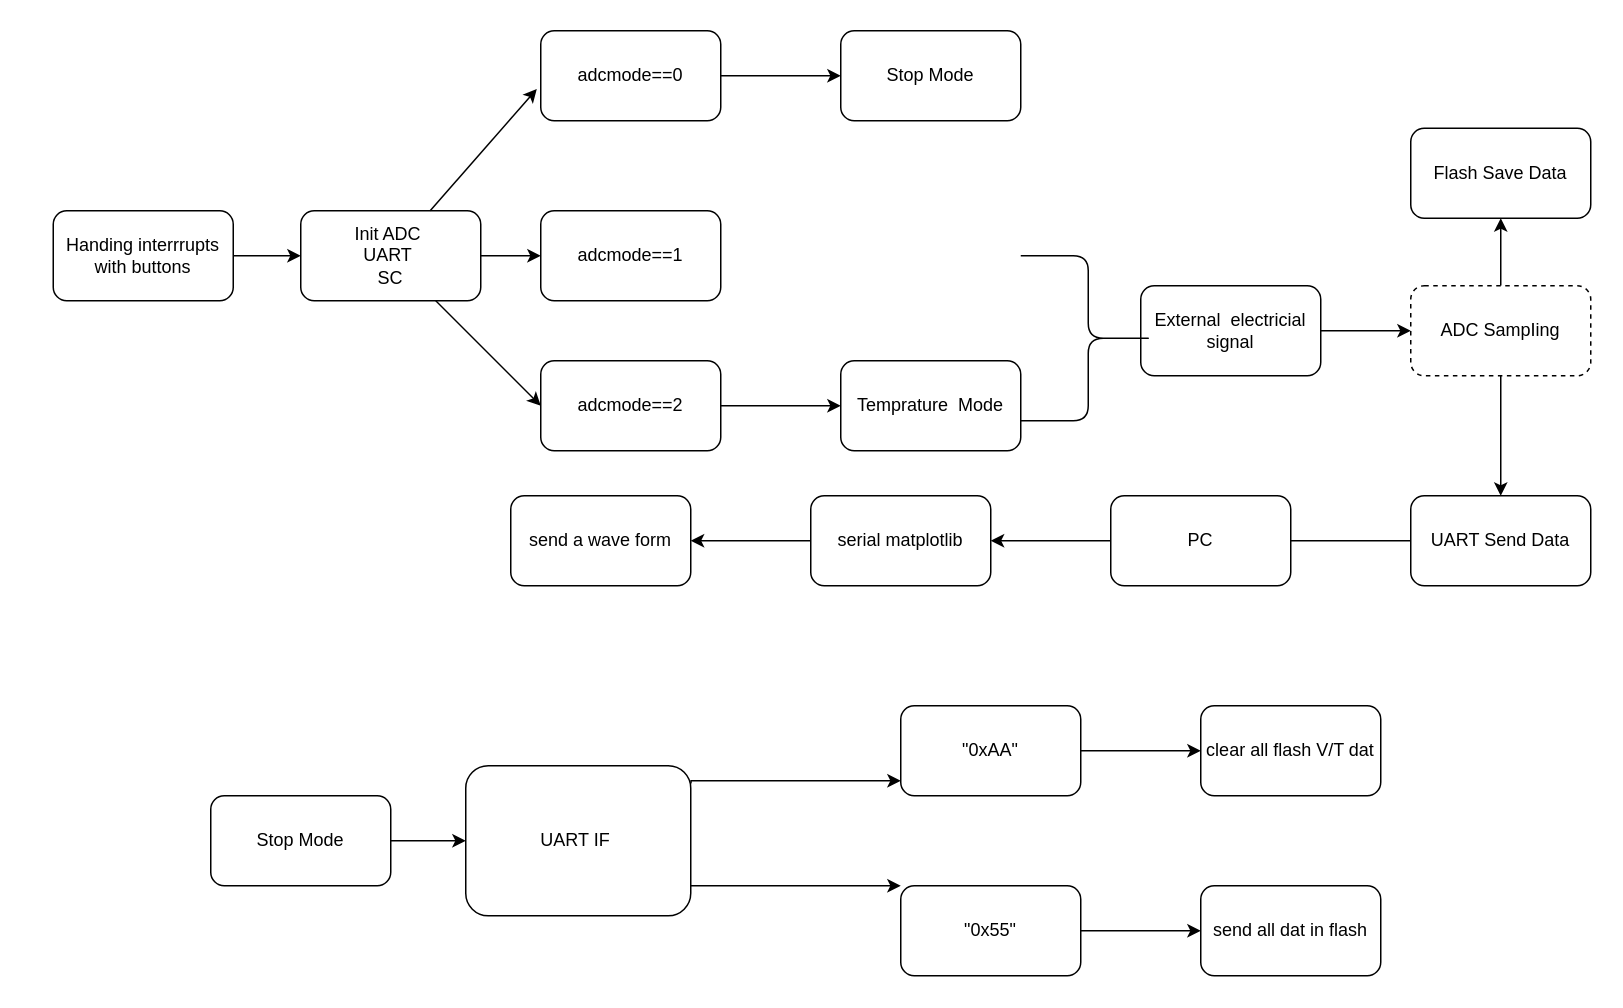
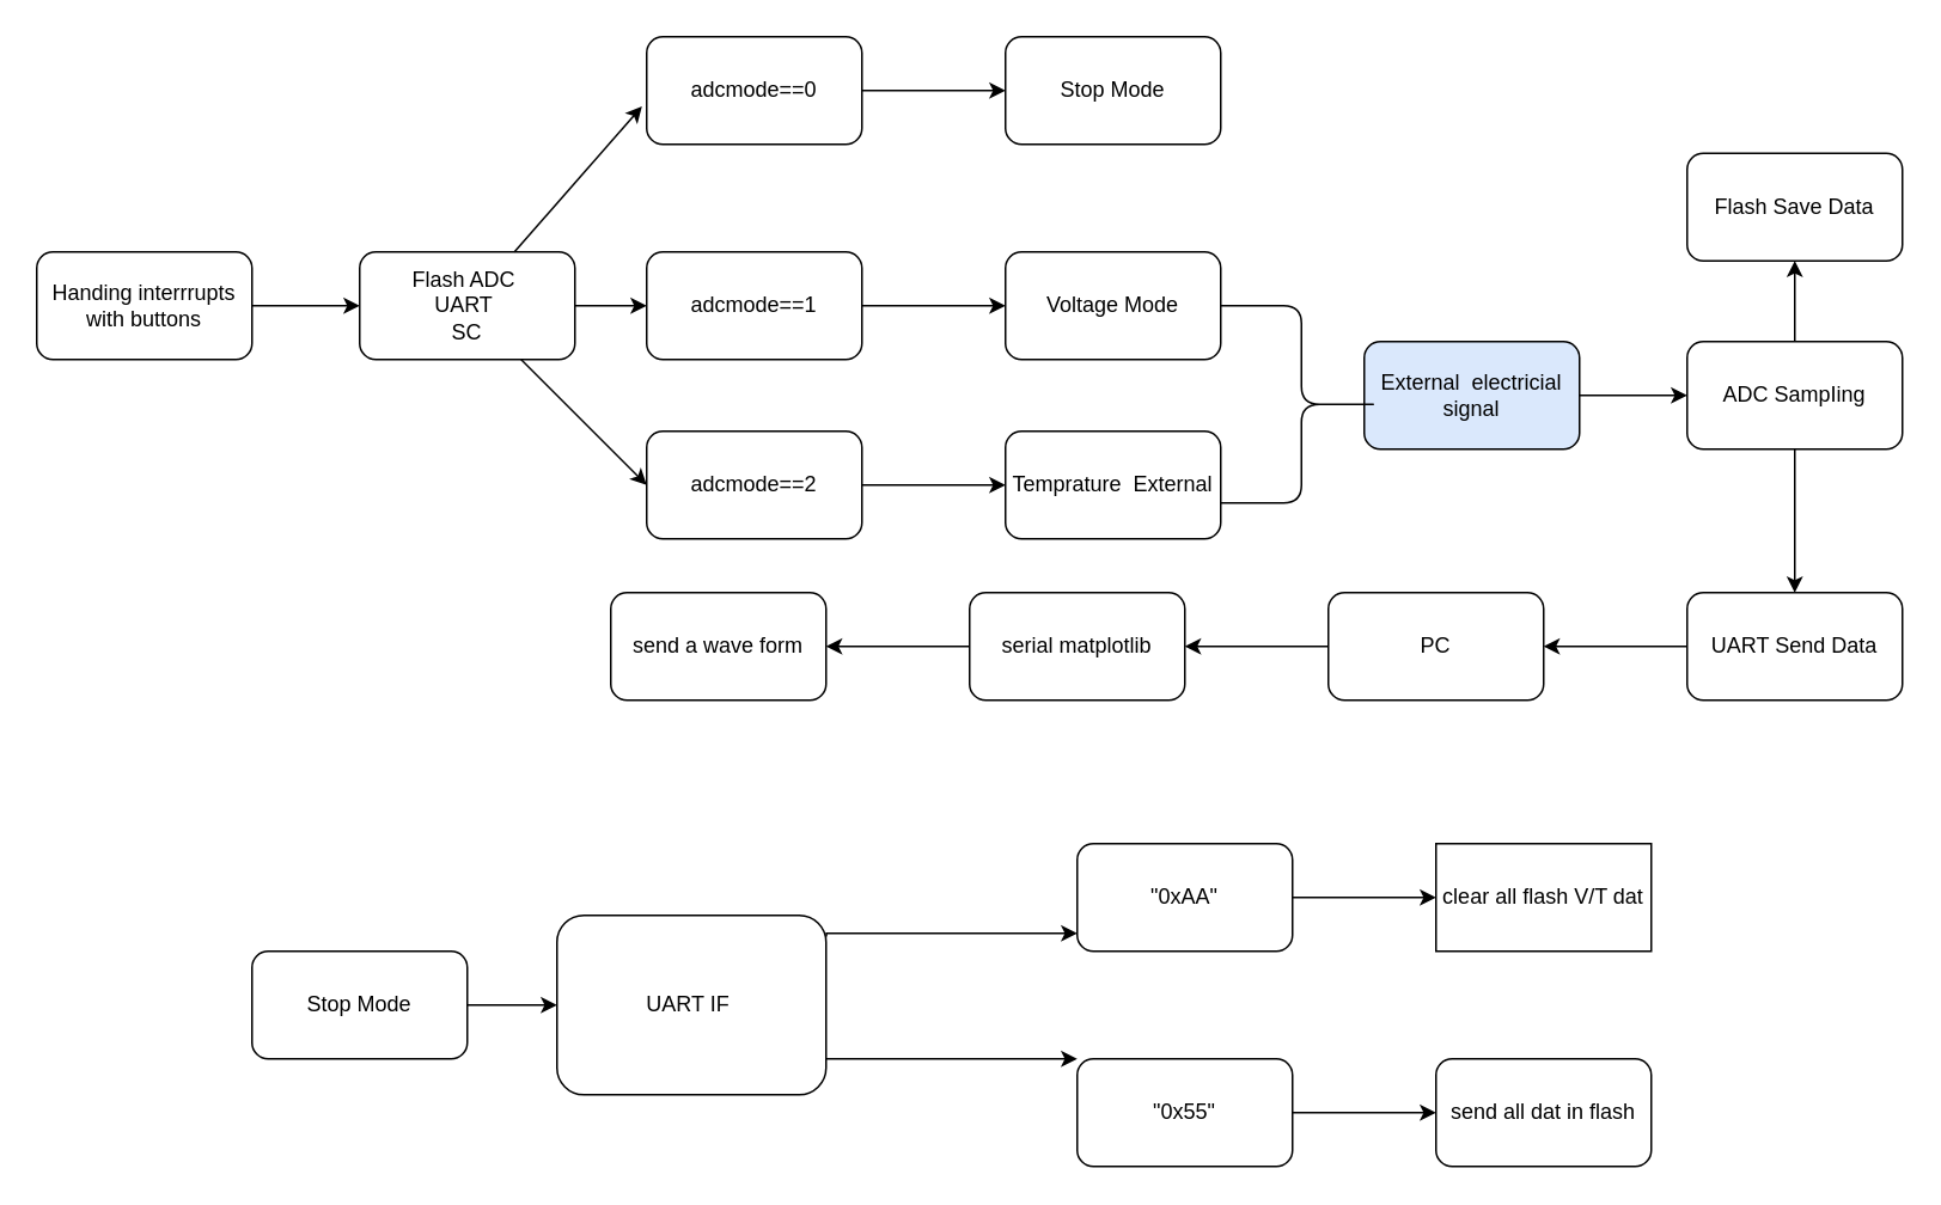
  <mxCell id="0" />
  <mxCell id="1" parent="0" />
  <mxCell id="2" value="" style="edgeStyle=orthogonalEdgeStyle;rounded=0;orthogonalLoop=1;jettySize=auto;html=1;" edge="1" parent="1" source="3" target="5"><mxGeometry relative="1" as="geometry" /></mxCell>
- <mxCell id="3" value="Handing interrrupts with buttons" style="rounded=1;whiteSpace=wrap;html=1;" vertex="1" parent="1"><mxGeometry x="35" y="140" width="120" height="60" as="geometry" /></mxCell>
+ <mxCell id="3" value="Handing interrrupts with buttons" style="rounded=1;whiteSpace=wrap;html=1;" vertex="1" parent="1"><mxGeometry x="20" y="140" width="120" height="60" as="geometry" /></mxCell>
  <mxCell id="4" style="edgeStyle=orthogonalEdgeStyle;rounded=0;orthogonalLoop=1;jettySize=auto;html=1;" edge="1" parent="1" source="5" target="14"><mxGeometry relative="1" as="geometry"><Array as="points" /></mxGeometry></mxCell>
- <mxCell id="5" value="Init ADC&amp;nbsp;&lt;br&gt;UART&amp;nbsp;&lt;br&gt;SC&lt;br&gt;" style="whiteSpace=wrap;html=1;rounded=1;" vertex="1" parent="1"><mxGeometry x="200" y="140" width="120" height="60" as="geometry" /></mxCell>
+ <mxCell id="5" value="Flash ADC&amp;nbsp;&lt;br&gt;UART&amp;nbsp;&lt;br&gt;SC&lt;br&gt;" style="whiteSpace=wrap;html=1;rounded=1;" vertex="1" parent="1"><mxGeometry x="200" y="140" width="120" height="60" as="geometry" /></mxCell>
+ <mxCell id="6" value="Voltage Mode" style="whiteSpace=wrap;html=1;rounded=1;" vertex="1" parent="1"><mxGeometry y="140" width="120" height="60" as="geometry" x="560" /></mxCell>
  <mxCell id="7" value="" style="edgeStyle=orthogonalEdgeStyle;rounded=0;orthogonalLoop=1;jettySize=auto;html=1;" edge="1" parent="1" source="8" target="9"><mxGeometry relative="1" as="geometry" /></mxCell>
  <mxCell id="8" value="adcmode==2" style="rounded=1;whiteSpace=wrap;html=1;" vertex="1" parent="1"><mxGeometry x="360" y="240" width="120" height="60" as="geometry" /></mxCell>
- <mxCell id="9" value="Temprature&amp;nbsp; Mode" style="whiteSpace=wrap;html=1;rounded=1;" vertex="1" parent="1"><mxGeometry y="240" width="120" height="60" as="geometry" x="560" /></mxCell>
+ <mxCell id="9" value="Temprature&amp;nbsp; External" style="whiteSpace=wrap;html=1;rounded=1;" vertex="1" parent="1"><mxGeometry y="240" width="120" height="60" as="geometry" x="560" /></mxCell>
  <mxCell id="10" style="edgeStyle=orthogonalEdgeStyle;rounded=0;orthogonalLoop=1;jettySize=auto;html=1;" edge="1" parent="1" source="11" target="12"><mxGeometry relative="1" as="geometry" /></mxCell>
  <mxCell id="11" value="adcmode==0" style="rounded=1;whiteSpace=wrap;html=1;" vertex="1" parent="1"><mxGeometry x="360" y="20" width="120" height="60" as="geometry" /></mxCell>
  <mxCell id="12" value="Stop Mode" style="rounded=1;whiteSpace=wrap;html=1;" vertex="1" parent="1"><mxGeometry y="20" width="120" height="60" as="geometry" x="560" /></mxCell>
+ <mxCell id="13" style="edgeStyle=orthogonalEdgeStyle;rounded=0;orthogonalLoop=1;jettySize=auto;html=1;" edge="1" parent="1" source="14" target="6"><mxGeometry relative="1" as="geometry" /></mxCell>
  <mxCell id="14" value="adcmode==1" style="whiteSpace=wrap;html=1;rounded=1;" vertex="1" parent="1"><mxGeometry x="360" y="140" width="120" height="60" as="geometry" /></mxCell>
  <mxCell id="15" value="" style="endArrow=classic;html=1;rounded=0;entryX=-0.022;entryY=0.647;entryDx=0;entryDy=0;entryPerimeter=0;" edge="1" parent="1" source="5" target="11"><mxGeometry width="50" height="50" relative="1" as="geometry"><mxPoint x="530" y="230" as="sourcePoint" /><mxPoint x="580" y="180" as="targetPoint" /><Array as="points" /></mxGeometry></mxCell>
  <mxCell id="16" value="" style="endArrow=classic;html=1;rounded=0;entryX=0;entryY=0.5;entryDx=0;entryDy=0;" edge="1" parent="1" source="5" target="8"><mxGeometry width="50" height="50" relative="1" as="geometry"><mxPoint x="530" y="230" as="sourcePoint" /><mxPoint x="580" y="180" as="targetPoint" /></mxGeometry></mxCell>
  <mxCell id="17" value="" style="edgeStyle=orthogonalEdgeStyle;rounded=0;orthogonalLoop=1;jettySize=auto;html=1;" edge="1" parent="1" source="18" target="22"><mxGeometry relative="1" as="geometry" /></mxCell>
- <mxCell id="18" value="External&amp;nbsp; electricial&lt;br&gt;signal&lt;br&gt;" style="rounded=1;whiteSpace=wrap;html=1;" vertex="1" parent="1"><mxGeometry x="760" y="190" width="120" height="60" as="geometry" /></mxCell>
+ <mxCell id="18" value="External&amp;nbsp; electricial&lt;br&gt;signal&lt;br&gt;" style="rounded=1;whiteSpace=wrap;html=1;fillColor=#dae8fc;" vertex="1" parent="1"><mxGeometry x="760" y="190" width="120" height="60" as="geometry" /></mxCell>
  <mxCell id="19" value="" style="shape=curlyBracket;whiteSpace=wrap;html=1;rounded=1;flipH=1;labelPosition=right;verticalLabelPosition=middle;align=left;verticalAlign=middle;" vertex="1" parent="1"><mxGeometry x="680" y="170" width="90" height="110" as="geometry" /></mxCell>
  <mxCell id="20" value="" style="edgeStyle=orthogonalEdgeStyle;rounded=0;orthogonalLoop=1;jettySize=auto;html=1;" edge="1" parent="1" source="22" target="24"><mxGeometry relative="1" as="geometry" /></mxCell>
  <mxCell id="21" value="" style="edgeStyle=orthogonalEdgeStyle;rounded=0;orthogonalLoop=1;jettySize=auto;html=1;" edge="1" parent="1" source="22" target="25"><mxGeometry relative="1" as="geometry" /></mxCell>
- <mxCell id="22" value="ADC SampIing" style="rounded=1;whiteSpace=wrap;html=1;dashed=1;" vertex="1" parent="1"><mxGeometry x="940" y="190" width="120" height="60" as="geometry" /></mxCell>
- <mxCell id="23" value="" style="edgeStyle=orthogonalEdgeStyle;rounded=0;orthogonalLoop=1;jettySize=auto;html=1;endArrow=none;" edge="1" parent="1" source="24" target="27"><mxGeometry relative="1" as="geometry" /></mxCell>
+ <mxCell id="22" value="ADC SampIing" style="rounded=1;whiteSpace=wrap;html=1;" vertex="1" parent="1"><mxGeometry x="940" y="190" width="120" height="60" as="geometry" /></mxCell>
+ <mxCell id="23" value="" style="edgeStyle=orthogonalEdgeStyle;rounded=0;orthogonalLoop=1;jettySize=auto;html=1;" edge="1" parent="1" source="24" target="27"><mxGeometry relative="1" as="geometry" /></mxCell>
  <mxCell id="24" value="UART Send Data" style="whiteSpace=wrap;html=1;rounded=1;" vertex="1" parent="1"><mxGeometry x="940" y="330" width="120" height="60" as="geometry" /></mxCell>
  <mxCell id="25" value="Flash Save Data" style="rounded=1;whiteSpace=wrap;html=1;" vertex="1" parent="1"><mxGeometry x="940" y="85" width="120" height="60" as="geometry" /></mxCell>
  <mxCell id="26" value="" style="edgeStyle=orthogonalEdgeStyle;rounded=0;orthogonalLoop=1;jettySize=auto;html=1;" edge="1" parent="1" source="27" target="29"><mxGeometry relative="1" as="geometry" /></mxCell>
  <mxCell id="27" value="PC" style="whiteSpace=wrap;html=1;rounded=1;" vertex="1" parent="1"><mxGeometry x="740" y="330" width="120" height="60" as="geometry" /></mxCell>
  <mxCell id="28" value="" style="edgeStyle=orthogonalEdgeStyle;rounded=0;orthogonalLoop=1;jettySize=auto;html=1;" edge="1" parent="1" source="29" target="30"><mxGeometry relative="1" as="geometry" /></mxCell>
  <mxCell id="29" value="serial matplotlib" style="whiteSpace=wrap;html=1;rounded=1;" vertex="1" parent="1"><mxGeometry x="540" y="330" width="120" height="60" as="geometry" /></mxCell>
  <mxCell id="30" value="send a wave form" style="whiteSpace=wrap;html=1;rounded=1;" vertex="1" parent="1"><mxGeometry x="340" y="330" width="120" height="60" as="geometry" /></mxCell>
  <mxCell id="31" value="" style="edgeStyle=orthogonalEdgeStyle;rounded=0;orthogonalLoop=1;jettySize=auto;html=1;" edge="1" parent="1" source="32" target="35"><mxGeometry relative="1" as="geometry" /></mxCell>
  <mxCell id="32" value="Stop Mode" style="rounded=1;whiteSpace=wrap;html=1;" vertex="1" parent="1"><mxGeometry x="140" y="530" width="120" height="60" as="geometry" /></mxCell>
  <mxCell id="33" value="" style="edgeStyle=orthogonalEdgeStyle;rounded=0;orthogonalLoop=1;jettySize=auto;html=1;exitX=1.001;exitY=0.118;exitDx=0;exitDy=0;exitPerimeter=0;" edge="1" parent="1" source="35" target="37"><mxGeometry relative="1" as="geometry"><Array as="points"><mxPoint x="460" y="520" /></Array></mxGeometry></mxCell>
  <mxCell id="34" value="" style="edgeStyle=orthogonalEdgeStyle;rounded=0;orthogonalLoop=1;jettySize=auto;html=1;" edge="1" parent="1" source="35" target="40"><mxGeometry relative="1" as="geometry"><Array as="points"><mxPoint x="630" y="600" /></Array></mxGeometry></mxCell>
  <mxCell id="35" value="UART IF&amp;nbsp;" style="rounded=1;whiteSpace=wrap;html=1;" vertex="1" parent="1"><mxGeometry x="310" y="510" width="150" height="100" as="geometry" /></mxCell>
  <mxCell id="36" value="" style="edgeStyle=orthogonalEdgeStyle;rounded=0;orthogonalLoop=1;jettySize=auto;html=1;" edge="1" parent="1" source="37" target="38"><mxGeometry relative="1" as="geometry" /></mxCell>
  <mxCell id="37" value="&quot;0xAA&quot;" style="whiteSpace=wrap;html=1;rounded=1;" vertex="1" parent="1"><mxGeometry x="600" y="470" width="120" height="60" as="geometry" /></mxCell>
- <mxCell id="38" value="clear all flash V/T dat" style="whiteSpace=wrap;html=1;rounded=1;" vertex="1" parent="1"><mxGeometry x="800" y="470" width="120" height="60" as="geometry" /></mxCell>
+ <mxCell id="38" value="clear all flash V/T dat" style="whiteSpace=wrap;html=1;rounded=0;" vertex="1" parent="1"><mxGeometry x="800" y="470" width="120" height="60" as="geometry" /></mxCell>
  <mxCell id="39" value="" style="edgeStyle=orthogonalEdgeStyle;rounded=0;orthogonalLoop=1;jettySize=auto;html=1;" edge="1" parent="1" source="40" target="41"><mxGeometry relative="1" as="geometry" /></mxCell>
  <mxCell id="40" value="&quot;0x55&quot;" style="rounded=1;whiteSpace=wrap;html=1;" vertex="1" parent="1"><mxGeometry x="600" y="590" width="120" height="60" as="geometry" /></mxCell>
  <mxCell id="41" value="send all dat in flash" style="whiteSpace=wrap;html=1;rounded=1;" vertex="1" parent="1"><mxGeometry x="800" y="590" width="120" height="60" as="geometry" /></mxCell>
